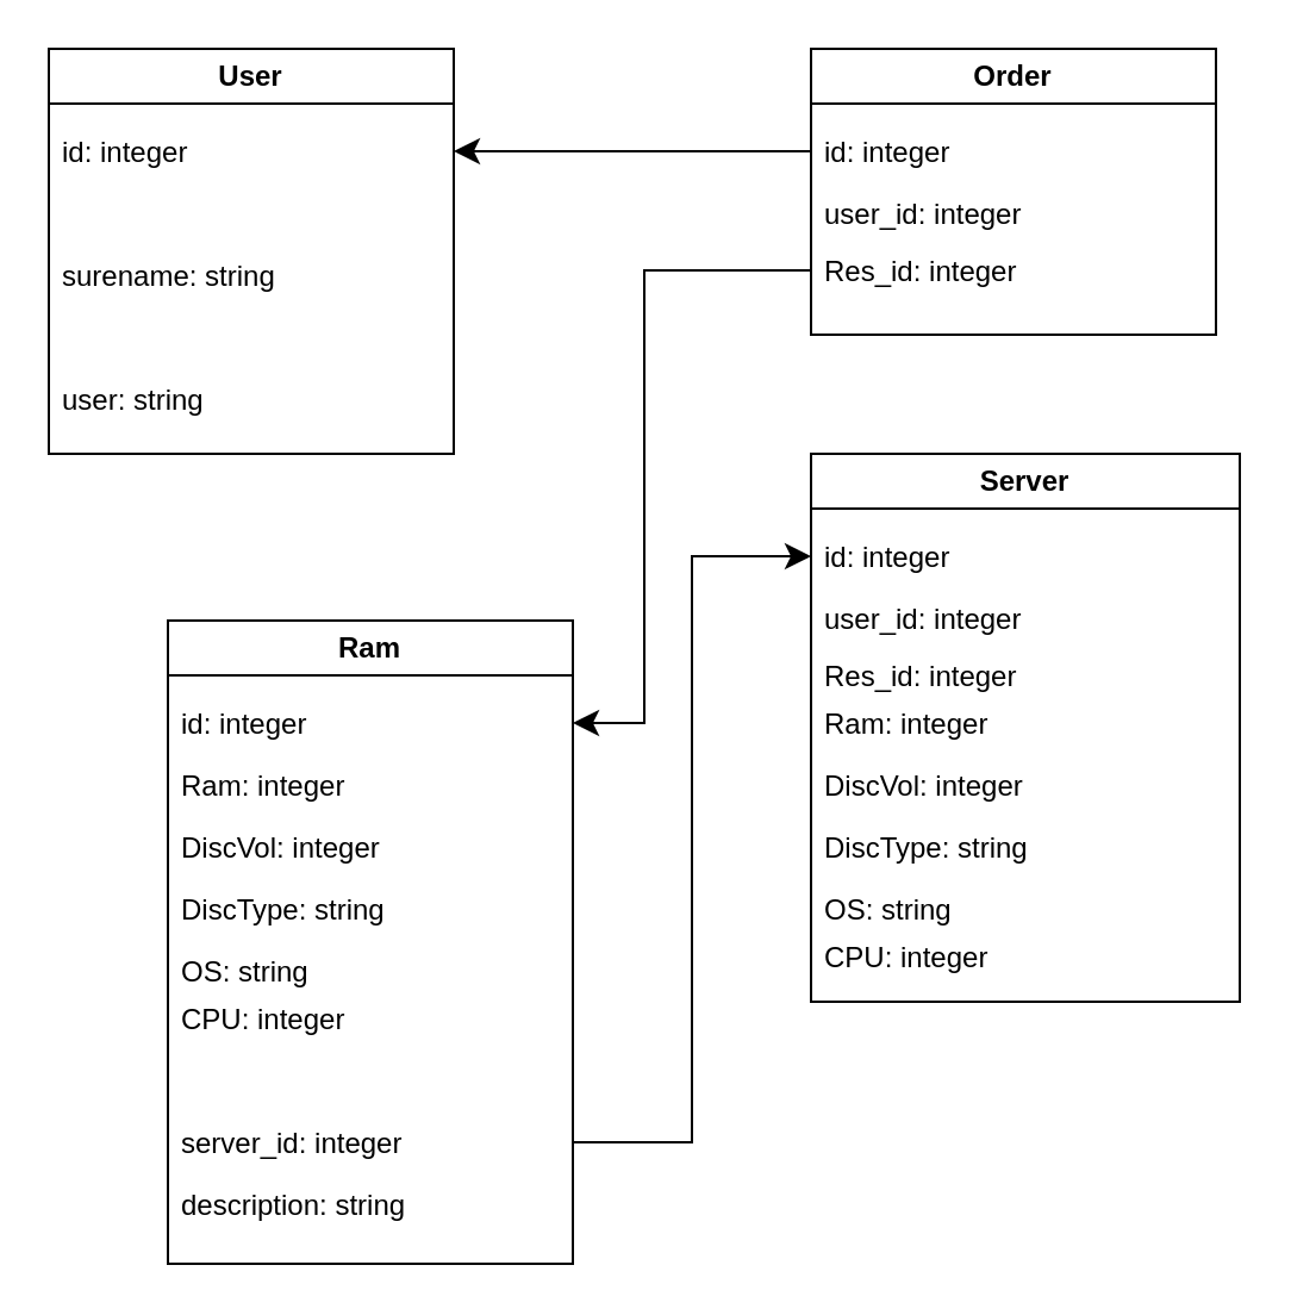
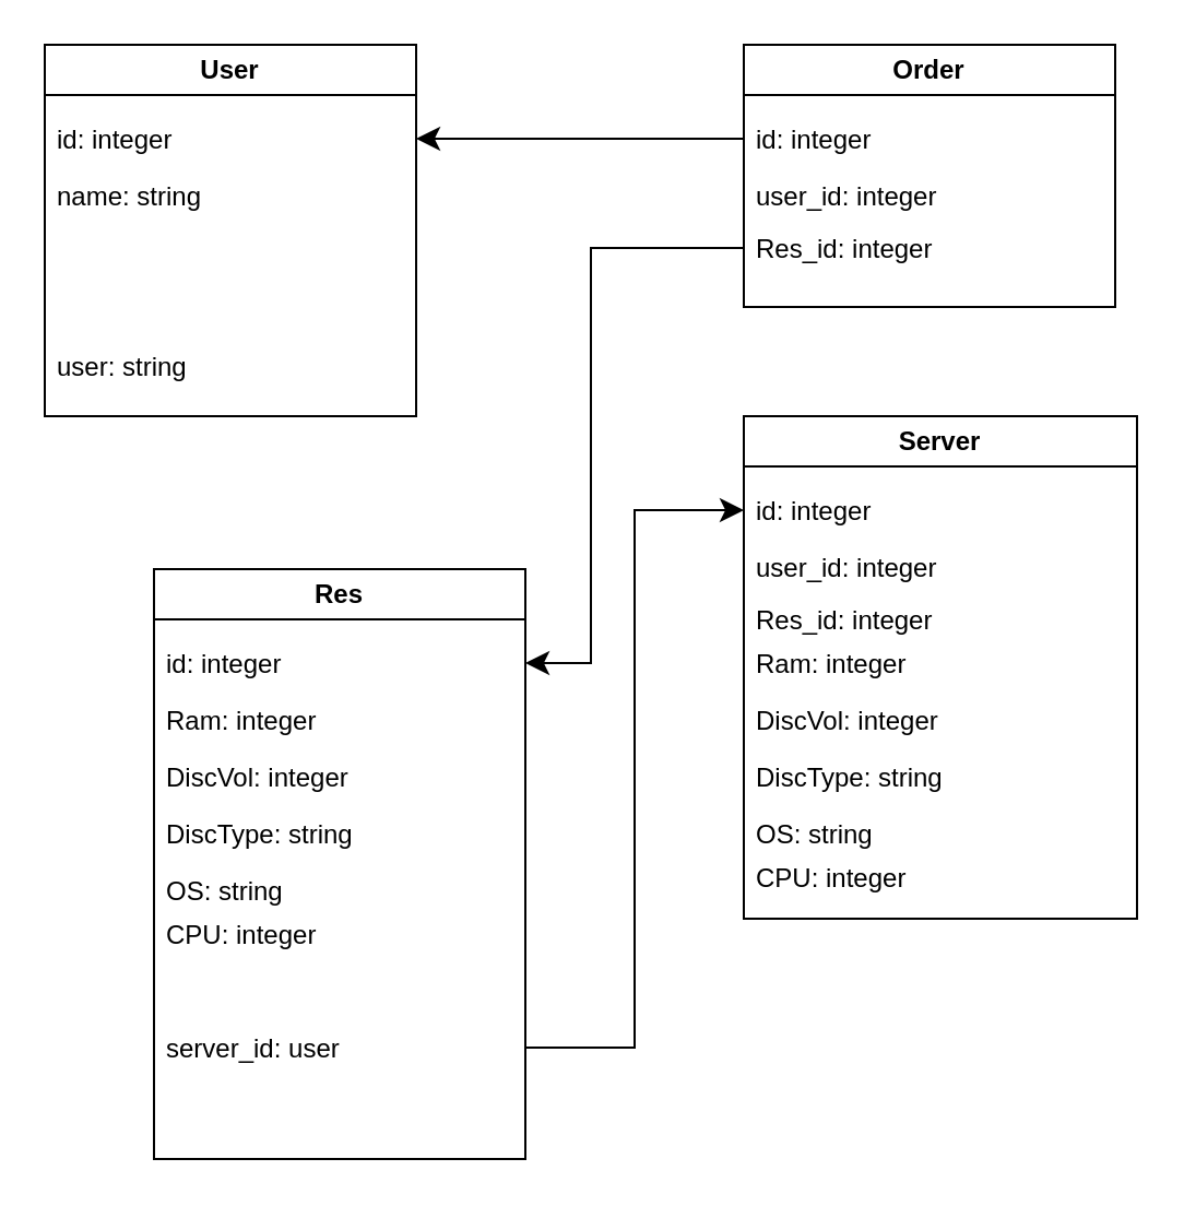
  <mxCell id="0" />
  <mxCell id="1" parent="0" />
  <mxCell id="2" value="User" style="swimlane;whiteSpace=wrap;html=1;" vertex="1" parent="1"><mxGeometry x="20" y="20" width="170" height="170" as="geometry" /></mxCell>
  <mxCell id="3" value="id: integer" style="text;strokeColor=none;fillColor=none;align=left;verticalAlign=top;spacingLeft=4;spacingRight=4;overflow=hidden;rotatable=0;points=[[0,0.5],[1,0.5]];portConstraint=eastwest;" vertex="1" parent="2"><mxGeometry y="30" width="170" height="26" as="geometry" /></mxCell>
- <mxCell id="5" value="surename: string" style="text;strokeColor=none;fillColor=none;align=left;verticalAlign=top;spacingLeft=4;spacingRight=4;overflow=hidden;rotatable=0;points=[[0,0.5],[1,0.5]];portConstraint=eastwest;" vertex="1" parent="2"><mxGeometry y="82" width="170" height="26" as="geometry" /></mxCell>
+ <mxCell id="4" value="name: string" style="text;strokeColor=none;fillColor=none;align=left;verticalAlign=top;spacingLeft=4;spacingRight=4;overflow=hidden;rotatable=0;points=[[0,0.5],[1,0.5]];portConstraint=eastwest;" vertex="1" parent="2"><mxGeometry y="56" width="170" height="26" as="geometry" /></mxCell>
  <mxCell id="6" value="user: string" style="text;strokeColor=none;fillColor=none;align=left;verticalAlign=top;spacingLeft=4;spacingRight=4;overflow=hidden;rotatable=0;points=[[0,0.5],[1,0.5]];portConstraint=eastwest;" vertex="1" parent="2"><mxGeometry y="134" width="170" height="26" as="geometry" /></mxCell>
  <mxCell id="7" value="Server" style="swimlane;whiteSpace=wrap;html=1;" vertex="1" parent="1"><mxGeometry x="340" y="190" width="180" height="230" as="geometry" /></mxCell>
  <mxCell id="8" value="id: integer" style="text;strokeColor=none;fillColor=none;align=left;verticalAlign=top;spacingLeft=4;spacingRight=4;overflow=hidden;rotatable=0;points=[[0,0.5],[1,0.5]];portConstraint=eastwest;" vertex="1" parent="7"><mxGeometry y="30" width="170" height="26" as="geometry" /></mxCell>
  <mxCell id="9" value="user_id: integer" style="text;strokeColor=none;fillColor=none;align=left;verticalAlign=top;spacingLeft=4;spacingRight=4;overflow=hidden;rotatable=0;points=[[0,0.5],[1,0.5]];portConstraint=eastwest;" vertex="1" parent="7"><mxGeometry y="56" width="170" height="26" as="geometry" /></mxCell>
  <mxCell id="10" value="Res_id: integer" style="text;strokeColor=none;fillColor=none;align=left;verticalAlign=top;spacingLeft=4;spacingRight=4;overflow=hidden;rotatable=0;points=[[0,0.5],[1,0.5]];portConstraint=eastwest;" vertex="1" parent="7"><mxGeometry y="80" width="170" height="26" as="geometry" /></mxCell>
  <mxCell id="11" value="Ram: integer" style="text;strokeColor=none;fillColor=none;align=left;verticalAlign=top;spacingLeft=4;spacingRight=4;overflow=hidden;rotatable=0;points=[[0,0.5],[1,0.5]];portConstraint=eastwest;" vertex="1" parent="7"><mxGeometry y="100" width="170" height="26" as="geometry" /></mxCell>
  <mxCell id="12" value="DiscVol: integer" style="text;strokeColor=none;fillColor=none;align=left;verticalAlign=top;spacingLeft=4;spacingRight=4;overflow=hidden;rotatable=0;points=[[0,0.5],[1,0.5]];portConstraint=eastwest;" vertex="1" parent="7"><mxGeometry y="126" width="170" height="26" as="geometry" /></mxCell>
  <mxCell id="13" value="CPU: integer" style="text;strokeColor=none;fillColor=none;align=left;verticalAlign=top;spacingLeft=4;spacingRight=4;overflow=hidden;rotatable=0;points=[[0,0.5],[1,0.5]];portConstraint=eastwest;" vertex="1" parent="7"><mxGeometry y="198" width="170" height="82" as="geometry" /></mxCell>
  <mxCell id="14" value="OS: string" style="text;strokeColor=none;fillColor=none;align=left;verticalAlign=top;spacingLeft=4;spacingRight=4;overflow=hidden;rotatable=0;points=[[0,0.5],[1,0.5]];portConstraint=eastwest;" vertex="1" parent="7"><mxGeometry y="178" width="170" height="26" as="geometry" /></mxCell>
  <mxCell id="15" value="DiscType: string" style="text;strokeColor=none;fillColor=none;align=left;verticalAlign=top;spacingLeft=4;spacingRight=4;overflow=hidden;rotatable=0;points=[[0,0.5],[1,0.5]];portConstraint=eastwest;" vertex="1" parent="7"><mxGeometry y="152" width="170" height="26" as="geometry" /></mxCell>
- <mxCell id="16" value="Ram" style="swimlane;whiteSpace=wrap;html=1;" vertex="1" parent="1"><mxGeometry x="70" y="260" width="170" height="270" as="geometry" /></mxCell>
+ <mxCell id="16" value="Res" style="swimlane;whiteSpace=wrap;html=1;" vertex="1" parent="1"><mxGeometry x="70" y="260" width="170" height="270" as="geometry" /></mxCell>
  <mxCell id="17" value="id: integer" style="text;strokeColor=none;fillColor=none;align=left;verticalAlign=top;spacingLeft=4;spacingRight=4;overflow=hidden;rotatable=0;points=[[0,0.5],[1,0.5]];portConstraint=eastwest;" vertex="1" parent="16"><mxGeometry y="30" width="170" height="26" as="geometry" /></mxCell>
  <mxCell id="18" value="Ram: integer" style="text;strokeColor=none;fillColor=none;align=left;verticalAlign=top;spacingLeft=4;spacingRight=4;overflow=hidden;rotatable=0;points=[[0,0.5],[1,0.5]];portConstraint=eastwest;" vertex="1" parent="16"><mxGeometry y="56" width="170" height="26" as="geometry" /></mxCell>
  <mxCell id="19" value="DiscVol: integer" style="text;strokeColor=none;fillColor=none;align=left;verticalAlign=top;spacingLeft=4;spacingRight=4;overflow=hidden;rotatable=0;points=[[0,0.5],[1,0.5]];portConstraint=eastwest;" vertex="1" parent="16"><mxGeometry y="82" width="170" height="26" as="geometry" /></mxCell>
  <mxCell id="20" value="CPU: integer" style="text;strokeColor=none;fillColor=none;align=left;verticalAlign=top;spacingLeft=4;spacingRight=4;overflow=hidden;rotatable=0;points=[[0,0.5],[1,0.5]];portConstraint=eastwest;" vertex="1" parent="16"><mxGeometry y="154" width="170" height="26" as="geometry" /></mxCell>
  <mxCell id="21" value="OS: string" style="text;strokeColor=none;fillColor=none;align=left;verticalAlign=top;spacingLeft=4;spacingRight=4;overflow=hidden;rotatable=0;points=[[0,0.5],[1,0.5]];portConstraint=eastwest;" vertex="1" parent="16"><mxGeometry y="134" width="170" height="26" as="geometry" /></mxCell>
  <mxCell id="22" value="DiscType: string" style="text;strokeColor=none;fillColor=none;align=left;verticalAlign=top;spacingLeft=4;spacingRight=4;overflow=hidden;rotatable=0;points=[[0,0.5],[1,0.5]];portConstraint=eastwest;" vertex="1" parent="16"><mxGeometry y="108" width="170" height="26" as="geometry" /></mxCell>
- <mxCell id="23" value="server_id: integer" style="text;strokeColor=none;fillColor=none;align=left;verticalAlign=top;spacingLeft=4;spacingRight=4;overflow=hidden;rotatable=0;points=[[0,0.5],[1,0.5]];portConstraint=eastwest;" vertex="1" parent="16"><mxGeometry y="206" width="170" height="26" as="geometry" /></mxCell>
- <mxCell id="24" value="description: string" style="text;strokeColor=none;fillColor=none;align=left;verticalAlign=top;spacingLeft=4;spacingRight=4;overflow=hidden;rotatable=0;points=[[0,0.5],[1,0.5]];portConstraint=eastwest;" vertex="1" parent="16"><mxGeometry y="232" width="170" height="26" as="geometry" /></mxCell>
+ <mxCell id="23" value="server_id: user" style="text;strokeColor=none;fillColor=none;align=left;verticalAlign=top;spacingLeft=4;spacingRight=4;overflow=hidden;rotatable=0;points=[[0,0.5],[1,0.5]];portConstraint=eastwest;" vertex="1" parent="16"><mxGeometry y="206" width="170" height="26" as="geometry" /></mxCell>
  <mxCell id="25" value="Order" style="swimlane;whiteSpace=wrap;html=1;" vertex="1" parent="1"><mxGeometry x="340" y="20" width="170" height="120" as="geometry" /></mxCell>
  <mxCell id="26" value="id: integer" style="text;strokeColor=none;fillColor=none;align=left;verticalAlign=top;spacingLeft=4;spacingRight=4;overflow=hidden;rotatable=0;points=[[0,0.5],[1,0.5]];portConstraint=eastwest;" vertex="1" parent="25"><mxGeometry y="30" width="170" height="26" as="geometry" /></mxCell>
  <mxCell id="27" value="user_id: integer" style="text;strokeColor=none;fillColor=none;align=left;verticalAlign=top;spacingLeft=4;spacingRight=4;overflow=hidden;rotatable=0;points=[[0,0.5],[1,0.5]];portConstraint=eastwest;" vertex="1" parent="25"><mxGeometry y="56" width="170" height="26" as="geometry" /></mxCell>
  <mxCell id="28" value="Res_id: integer" style="text;strokeColor=none;fillColor=none;align=left;verticalAlign=top;spacingLeft=4;spacingRight=4;overflow=hidden;rotatable=0;points=[[0,0.5],[1,0.5]];portConstraint=eastwest;" vertex="1" parent="25"><mxGeometry y="80" width="170" height="26" as="geometry" /></mxCell>
  <mxCell id="29" value="" style="edgeStyle=elbowEdgeStyle;elbow=horizontal;endArrow=classic;html=1;curved=0;rounded=0;endSize=8;startSize=8;entryX=0;entryY=0.5;entryDx=0;entryDy=0;" edge="1" parent="1" source="23" target="8"><mxGeometry width="50" height="50" relative="1" as="geometry"><mxPoint x="450" y="480" as="sourcePoint" /><mxPoint x="500" y="430" as="targetPoint" /></mxGeometry></mxCell>
  <mxCell id="30" value="" style="edgeStyle=elbowEdgeStyle;elbow=horizontal;endArrow=classic;html=1;curved=0;rounded=0;endSize=8;startSize=8;entryX=1;entryY=0.5;entryDx=0;entryDy=0;" edge="1" parent="1" source="28" target="17"><mxGeometry width="50" height="50" relative="1" as="geometry"><mxPoint x="250" y="489" as="sourcePoint" /><mxPoint x="350" y="243" as="targetPoint" /><Array as="points"><mxPoint x="270" y="220" /></Array></mxGeometry></mxCell>
  <mxCell id="31" value="" style="edgeStyle=elbowEdgeStyle;elbow=vertical;endArrow=classic;html=1;curved=0;rounded=0;endSize=8;startSize=8;entryX=1;entryY=0.5;entryDx=0;entryDy=0;exitX=0;exitY=0.5;exitDx=0;exitDy=0;" edge="1" parent="1" source="26" target="3"><mxGeometry width="50" height="50" relative="1" as="geometry"><mxPoint x="310" y="30" as="sourcePoint" /><mxPoint x="500" y="130" as="targetPoint" /></mxGeometry></mxCell>
